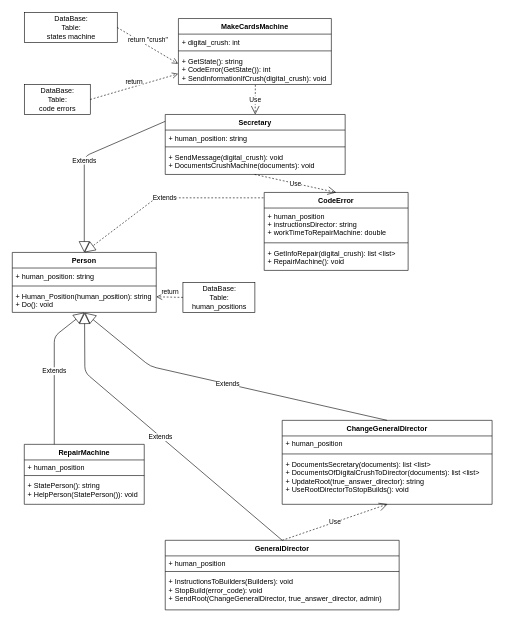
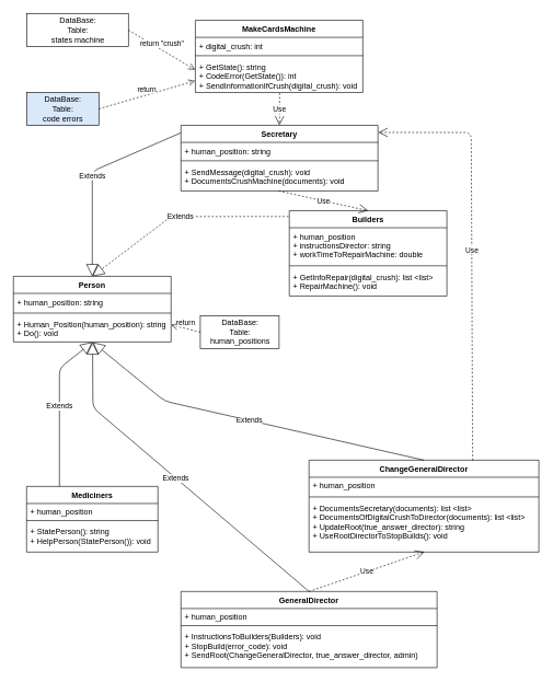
  <mxCell id="0" />
  <mxCell id="1" parent="0" />
  <mxCell id="2" value="Secretary" style="swimlane;fontStyle=1;align=center;verticalAlign=top;childLayout=stackLayout;horizontal=1;startSize=26;horizontalStack=0;resizeParent=1;resizeParentMax=0;resizeLast=0;collapsible=1;marginBottom=0;" vertex="1" parent="1"><mxGeometry x="275" y="190" width="300" height="100" as="geometry" /></mxCell>
  <mxCell id="3" value="+ human_position: string&#10;" style="text;strokeColor=none;fillColor=none;align=left;verticalAlign=top;spacingLeft=4;spacingRight=4;overflow=hidden;rotatable=0;points=[[0,0.5],[1,0.5]];portConstraint=eastwest;" vertex="1" parent="2"><mxGeometry y="26" width="300" height="24" as="geometry" /></mxCell>
  <mxCell id="4" value="" style="line;strokeWidth=1;fillColor=none;align=left;verticalAlign=middle;spacingTop=-1;spacingLeft=3;spacingRight=3;rotatable=0;labelPosition=right;points=[];portConstraint=eastwest;" vertex="1" parent="2"><mxGeometry y="50" width="300" height="8" as="geometry" /></mxCell>
  <mxCell id="5" value="+ SendMessage(digital_crush): void&#10;+ DocumentsCrushMachine(documents): void" style="text;strokeColor=none;fillColor=none;align=left;verticalAlign=top;spacingLeft=4;spacingRight=4;overflow=hidden;rotatable=0;points=[[0,0.5],[1,0.5]];portConstraint=eastwest;" vertex="1" parent="2"><mxGeometry y="58" width="300" height="42" as="geometry" /></mxCell>
  <mxCell id="6" value="Use" style="endArrow=open;endSize=12;dashed=1;html=1;exitX=0.503;exitY=1.014;exitDx=0;exitDy=0;exitPerimeter=0;entryX=0.5;entryY=0;entryDx=0;entryDy=0;" edge="1" parent="1" source="29" target="2"><mxGeometry width="160" relative="1" as="geometry"><mxPoint x="395" y="241.5" as="sourcePoint" /><mxPoint x="428.062" y="300" as="targetPoint" /></mxGeometry></mxCell>
- <mxCell id="7" value="DataBase:&lt;br&gt;Table:&lt;br&gt;human_positions" style="html=1;" vertex="1" parent="1"><mxGeometry x="304.5" y="470" width="120" height="50" as="geometry" /></mxCell>
+ <mxCell id="7" value="DataBase:&lt;br&gt;Table:&lt;br&gt;human_positions" style="html=1;" vertex="1" parent="1"><mxGeometry x="304.5" y="480" width="120" height="50" as="geometry" /></mxCell>
  <mxCell id="8" value="Person" style="swimlane;fontStyle=1;align=center;verticalAlign=top;childLayout=stackLayout;horizontal=1;startSize=26;horizontalStack=0;resizeParent=1;resizeParentMax=0;resizeLast=0;collapsible=1;marginBottom=0;" vertex="1" parent="1"><mxGeometry x="20" y="420" width="240" height="100" as="geometry" /></mxCell>
  <mxCell id="9" value="+ human_position: string" style="text;strokeColor=none;fillColor=none;align=left;verticalAlign=top;spacingLeft=4;spacingRight=4;overflow=hidden;rotatable=0;points=[[0,0.5],[1,0.5]];portConstraint=eastwest;" vertex="1" parent="8"><mxGeometry y="26" width="240" height="26" as="geometry" /></mxCell>
  <mxCell id="10" value="" style="line;strokeWidth=1;fillColor=none;align=left;verticalAlign=middle;spacingTop=-1;spacingLeft=3;spacingRight=3;rotatable=0;labelPosition=right;points=[];portConstraint=eastwest;" vertex="1" parent="8"><mxGeometry y="52" width="240" height="8" as="geometry" /></mxCell>
  <mxCell id="11" value="+ Human_Position(human_position): string&#10;+ Do(): void" style="text;strokeColor=none;fillColor=none;align=left;verticalAlign=top;spacingLeft=4;spacingRight=4;overflow=hidden;rotatable=0;points=[[0,0.5],[1,0.5]];portConstraint=eastwest;" vertex="1" parent="8"><mxGeometry y="60" width="240" height="40" as="geometry" /></mxCell>
  <mxCell id="12" value="return" style="html=1;verticalAlign=bottom;endArrow=open;dashed=1;endSize=8;entryX=1;entryY=0.35;entryDx=0;entryDy=0;entryPerimeter=0;exitX=0;exitY=0.5;exitDx=0;exitDy=0;" edge="1" parent="1" source="7" target="11"><mxGeometry relative="1" as="geometry"><mxPoint x="330" y="460" as="sourcePoint" /><mxPoint x="290" y="491.504" as="targetPoint" /></mxGeometry></mxCell>
  <mxCell id="13" value="Extends" style="endArrow=block;endSize=16;endFill=0;html=1;exitX=0;exitY=0.114;exitDx=0;exitDy=0;exitPerimeter=0;" edge="1" parent="1" source="2"><mxGeometry width="160" relative="1" as="geometry"><mxPoint x="270" y="130" as="sourcePoint" /><mxPoint x="140" y="420" as="targetPoint" /><Array as="points"><mxPoint x="140" y="260" /></Array></mxGeometry></mxCell>
  <mxCell id="14" value="GeneralDirector" style="swimlane;fontStyle=1;align=center;verticalAlign=top;childLayout=stackLayout;horizontal=1;startSize=26;horizontalStack=0;resizeParent=1;resizeParentMax=0;resizeLast=0;collapsible=1;marginBottom=0;" vertex="1" parent="1"><mxGeometry x="275" y="900" width="390" height="116" as="geometry" /></mxCell>
  <mxCell id="15" value="+ human_position" style="text;strokeColor=none;fillColor=none;align=left;verticalAlign=top;spacingLeft=4;spacingRight=4;overflow=hidden;rotatable=0;points=[[0,0.5],[1,0.5]];portConstraint=eastwest;" vertex="1" parent="14"><mxGeometry y="26" width="390" height="22" as="geometry" /></mxCell>
  <mxCell id="16" value="" style="line;strokeWidth=1;fillColor=none;align=left;verticalAlign=middle;spacingTop=-1;spacingLeft=3;spacingRight=3;rotatable=0;labelPosition=right;points=[];portConstraint=eastwest;" vertex="1" parent="14"><mxGeometry y="48" width="390" height="8" as="geometry" /></mxCell>
  <mxCell id="17" value="+ InstructionsToBuilders(Builders): void&#10;+ StopBuild(error_code): void&#10;+ SendRoot(ChangeGeneralDirector, true_answer_director, admin)" style="text;strokeColor=none;fillColor=none;align=left;verticalAlign=top;spacingLeft=4;spacingRight=4;overflow=hidden;rotatable=0;points=[[0,0.5],[1,0.5]];portConstraint=eastwest;" vertex="1" parent="14"><mxGeometry y="56" width="390" height="60" as="geometry" /></mxCell>
  <mxCell id="18" value="ChangeGeneralDirector" style="swimlane;fontStyle=1;align=center;verticalAlign=top;childLayout=stackLayout;horizontal=1;startSize=26;horizontalStack=0;resizeParent=1;resizeParentMax=0;resizeLast=0;collapsible=1;marginBottom=0;" vertex="1" parent="1"><mxGeometry x="470" y="700" width="350" height="140" as="geometry" /></mxCell>
  <mxCell id="19" value="+ human_position" style="text;strokeColor=none;fillColor=none;align=left;verticalAlign=top;spacingLeft=4;spacingRight=4;overflow=hidden;rotatable=0;points=[[0,0.5],[1,0.5]];portConstraint=eastwest;" vertex="1" parent="18"><mxGeometry y="26" width="350" height="26" as="geometry" /></mxCell>
  <mxCell id="20" value="" style="line;strokeWidth=1;fillColor=none;align=left;verticalAlign=middle;spacingTop=-1;spacingLeft=3;spacingRight=3;rotatable=0;labelPosition=right;points=[];portConstraint=eastwest;" vertex="1" parent="18"><mxGeometry y="52" width="350" height="8" as="geometry" /></mxCell>
  <mxCell id="21" value="+ DocumentsSecretary(documents): list &lt;list&gt;&#10;+ DocumentsOfDigitalCrushToDirector(documents): list &lt;list&gt;&#10;+ UpdateRoot(true_answer_director): string&#10;+ UseRootDirectorToStopBuilds(): void" style="text;strokeColor=none;fillColor=none;align=left;verticalAlign=top;spacingLeft=4;spacingRight=4;overflow=hidden;rotatable=0;points=[[0,0.5],[1,0.5]];portConstraint=eastwest;" vertex="1" parent="18"><mxGeometry y="60" width="350" height="80" as="geometry" /></mxCell>
  <mxCell id="22" value="Use" style="endArrow=open;endSize=12;dashed=1;html=1;exitX=0.5;exitY=0;exitDx=0;exitDy=0;entryX=0.502;entryY=0.996;entryDx=0;entryDy=0;entryPerimeter=0;" edge="1" parent="1" source="14" target="21"><mxGeometry width="160" relative="1" as="geometry"><mxPoint x="300" y="830" as="sourcePoint" /><mxPoint x="540" y="720" as="targetPoint" /><Array as="points" /></mxGeometry></mxCell>
  <mxCell id="23" value="Extends" style="endArrow=block;endSize=16;endFill=0;html=1;exitX=0.5;exitY=0;exitDx=0;exitDy=0;entryX=0.502;entryY=1.014;entryDx=0;entryDy=0;entryPerimeter=0;" edge="1" parent="1" source="14" target="11"><mxGeometry width="160" relative="1" as="geometry"><mxPoint x="364.715" y="649.78" as="sourcePoint" /><mxPoint x="141" y="521" as="targetPoint" /><Array as="points"><mxPoint x="141" y="620" /></Array></mxGeometry></mxCell>
  <mxCell id="24" value="Extends" style="endArrow=block;endSize=16;endFill=0;html=1;exitX=0.5;exitY=0;exitDx=0;exitDy=0;entryX=0.503;entryY=1.014;entryDx=0;entryDy=0;entryPerimeter=0;" edge="1" parent="1" source="18" target="11"><mxGeometry width="160" relative="1" as="geometry"><mxPoint x="233" y="830" as="sourcePoint" /><mxPoint x="151" y="531" as="targetPoint" /><Array as="points"><mxPoint x="250" y="610" /></Array></mxGeometry></mxCell>
  <mxCell id="25" value="DataBase:&lt;br&gt;Table:&lt;br&gt;states machine" style="html=1;" vertex="1" parent="1"><mxGeometry x="40" y="20" width="155" height="50" as="geometry" /></mxCell>
  <mxCell id="26" value="MakeCardsMachine" style="swimlane;fontStyle=1;align=center;verticalAlign=top;childLayout=stackLayout;horizontal=1;startSize=26;horizontalStack=0;resizeParent=1;resizeParentMax=0;resizeLast=0;collapsible=1;marginBottom=0;" vertex="1" parent="1"><mxGeometry x="297" y="30" width="255" height="110" as="geometry" /></mxCell>
  <mxCell id="27" value="+ digital_crush: int" style="text;strokeColor=none;fillColor=none;align=left;verticalAlign=top;spacingLeft=4;spacingRight=4;overflow=hidden;rotatable=0;points=[[0,0.5],[1,0.5]];portConstraint=eastwest;" vertex="1" parent="26"><mxGeometry y="26" width="255" height="24" as="geometry" /></mxCell>
  <mxCell id="28" value="" style="line;strokeWidth=1;fillColor=none;align=left;verticalAlign=middle;spacingTop=-1;spacingLeft=3;spacingRight=3;rotatable=0;labelPosition=right;points=[];portConstraint=eastwest;" vertex="1" parent="26"><mxGeometry y="50" width="255" height="8" as="geometry" /></mxCell>
  <mxCell id="29" value="+ GetState(): string&#10;+ CodeError(GetState()): int&#10;+ SendInformationIfCrush(digital_crush): void" style="text;strokeColor=none;fillColor=none;align=left;verticalAlign=top;spacingLeft=4;spacingRight=4;overflow=hidden;rotatable=0;points=[[0,0.5],[1,0.5]];portConstraint=eastwest;" vertex="1" parent="26"><mxGeometry y="58" width="255" height="52" as="geometry" /></mxCell>
  <mxCell id="30" value="return &quot;crush&quot;" style="html=1;verticalAlign=bottom;endArrow=open;dashed=1;endSize=8;entryX=-0.002;entryY=0.334;entryDx=0;entryDy=0;exitX=1;exitY=0.5;exitDx=0;exitDy=0;entryPerimeter=0;" edge="1" parent="1" source="25" target="29"><mxGeometry relative="1" as="geometry"><mxPoint x="244" y="110" as="sourcePoint" /><mxPoint x="164" y="110" as="targetPoint" /><Array as="points" /></mxGeometry></mxCell>
- <mxCell id="31" value="RepairMachine" style="swimlane;fontStyle=1;align=center;verticalAlign=top;childLayout=stackLayout;horizontal=1;startSize=26;horizontalStack=0;resizeParent=1;resizeParentMax=0;resizeLast=0;collapsible=1;marginBottom=0;" vertex="1" parent="1"><mxGeometry x="40" y="740" width="200" height="100" as="geometry" /></mxCell>
+ <mxCell id="31" value="Mediciners" style="swimlane;fontStyle=1;align=center;verticalAlign=top;childLayout=stackLayout;horizontal=1;startSize=26;horizontalStack=0;resizeParent=1;resizeParentMax=0;resizeLast=0;collapsible=1;marginBottom=0;" vertex="1" parent="1"><mxGeometry x="40" y="740" width="200" height="100" as="geometry" /></mxCell>
  <mxCell id="32" value="+ human_position" style="text;strokeColor=none;fillColor=none;align=left;verticalAlign=top;spacingLeft=4;spacingRight=4;overflow=hidden;rotatable=0;points=[[0,0.5],[1,0.5]];portConstraint=eastwest;" vertex="1" parent="31"><mxGeometry y="26" width="200" height="22" as="geometry" /></mxCell>
  <mxCell id="33" value="" style="line;strokeWidth=1;fillColor=none;align=left;verticalAlign=middle;spacingTop=-1;spacingLeft=3;spacingRight=3;rotatable=0;labelPosition=right;points=[];portConstraint=eastwest;" vertex="1" parent="31"><mxGeometry y="48" width="200" height="8" as="geometry" /></mxCell>
  <mxCell id="34" value="+ StatePerson(): string&#10;+ HelpPerson(StatePerson()): void" style="text;strokeColor=none;fillColor=none;align=left;verticalAlign=top;spacingLeft=4;spacingRight=4;overflow=hidden;rotatable=0;points=[[0,0.5],[1,0.5]];portConstraint=eastwest;" vertex="1" parent="31"><mxGeometry y="56" width="200" height="44" as="geometry" /></mxCell>
  <mxCell id="35" value="Extends" style="endArrow=block;endSize=16;endFill=0;html=1;exitX=0.25;exitY=0;exitDx=0;exitDy=0;entryX=0.502;entryY=1.005;entryDx=0;entryDy=0;entryPerimeter=0;" edge="1" parent="1" source="31" target="11"><mxGeometry width="160" relative="1" as="geometry"><mxPoint x="385.5" y="670" as="sourcePoint" /><mxPoint x="140" y="520" as="targetPoint" /><Array as="points"><mxPoint x="90" y="560" /></Array></mxGeometry></mxCell>
- <mxCell id="37" value="DataBase:&lt;br&gt;Table:&lt;br&gt;code errors" style="html=1;" vertex="1" parent="1"><mxGeometry x="40" y="140" width="110" height="50" as="geometry" /></mxCell>
+ <mxCell id="36" value="Use" style="endArrow=open;endSize=12;dashed=1;html=1;entryX=1.002;entryY=0.108;entryDx=0;entryDy=0;entryPerimeter=0;exitX=0.712;exitY=0.002;exitDx=0;exitDy=0;exitPerimeter=0;" edge="1" parent="1" source="18" target="2"><mxGeometry width="160" relative="1" as="geometry"><mxPoint x="717" y="600" as="sourcePoint" /><mxPoint x="811.96" y="494.8" as="targetPoint" /><Array as="points"><mxPoint x="717" y="201" /></Array></mxGeometry></mxCell>
+ <mxCell id="37" value="DataBase:&lt;br&gt;Table:&lt;br&gt;code errors" style="html=1;fillColor=#dae8fc;" vertex="1" parent="1"><mxGeometry x="40" y="140" width="110" height="50" as="geometry" /></mxCell>
  <mxCell id="38" value="return" style="html=1;verticalAlign=bottom;endArrow=open;dashed=1;endSize=8;exitX=1;exitY=0.5;exitDx=0;exitDy=0;entryX=-0.002;entryY=0.659;entryDx=0;entryDy=0;entryPerimeter=0;" edge="1" parent="1" source="37" target="29"><mxGeometry relative="1" as="geometry"><mxPoint x="227" y="163" as="sourcePoint" /><mxPoint x="270" y="170" as="targetPoint" /><Array as="points" /></mxGeometry></mxCell>
- <mxCell id="39" value="CodeError" style="swimlane;fontStyle=1;align=center;verticalAlign=top;childLayout=stackLayout;horizontal=1;startSize=26;horizontalStack=0;resizeParent=1;resizeParentMax=0;resizeLast=0;collapsible=1;marginBottom=0;" vertex="1" parent="1"><mxGeometry x="440" y="320" width="240" height="130" as="geometry" /></mxCell>
+ <mxCell id="39" value="Builders" style="swimlane;fontStyle=1;align=center;verticalAlign=top;childLayout=stackLayout;horizontal=1;startSize=26;horizontalStack=0;resizeParent=1;resizeParentMax=0;resizeLast=0;collapsible=1;marginBottom=0;" vertex="1" parent="1"><mxGeometry x="440" y="320" width="240" height="130" as="geometry" /></mxCell>
  <mxCell id="40" value="+ human_position&#10;+ instructionsDirector: string&#10;+ workTimeToRepairMachine: double" style="text;strokeColor=none;fillColor=none;align=left;verticalAlign=top;spacingLeft=4;spacingRight=4;overflow=hidden;rotatable=0;points=[[0,0.5],[1,0.5]];portConstraint=eastwest;" vertex="1" parent="39"><mxGeometry y="26" width="240" height="54" as="geometry" /></mxCell>
  <mxCell id="41" value="" style="line;strokeWidth=1;fillColor=none;align=left;verticalAlign=middle;spacingTop=-1;spacingLeft=3;spacingRight=3;rotatable=0;labelPosition=right;points=[];portConstraint=eastwest;" vertex="1" parent="39"><mxGeometry y="80" width="240" height="8" as="geometry" /></mxCell>
  <mxCell id="42" value="+ GetInfoRepair(digital_crush): list &lt;list&gt;&#10;+ RepairMachine(): void" style="text;strokeColor=none;fillColor=none;align=left;verticalAlign=top;spacingLeft=4;spacingRight=4;overflow=hidden;rotatable=0;points=[[0,0.5],[1,0.5]];portConstraint=eastwest;" vertex="1" parent="39"><mxGeometry y="88" width="240" height="42" as="geometry" /></mxCell>
  <mxCell id="43" value="Use" style="endArrow=open;endSize=12;dashed=1;html=1;entryX=0.5;entryY=0;entryDx=0;entryDy=0;exitX=0.497;exitY=1;exitDx=0;exitDy=0;exitPerimeter=0;" edge="1" parent="1" source="5" target="39"><mxGeometry width="160" relative="1" as="geometry"><mxPoint x="610" y="350" as="sourcePoint" /><mxPoint x="720.6" y="240.8" as="targetPoint" /><Array as="points" /></mxGeometry></mxCell>
  <mxCell id="44" value="Extends" style="endArrow=block;endSize=16;endFill=0;html=1;exitX=-0.005;exitY=0.069;exitDx=0;exitDy=0;exitPerimeter=0;entryX=0.5;entryY=0;entryDx=0;entryDy=0;dashed=1;" edge="1" parent="1" source="39" target="8"><mxGeometry width="160" relative="1" as="geometry"><mxPoint x="285" y="211.4" as="sourcePoint" /><mxPoint x="150" y="430" as="targetPoint" /><Array as="points"><mxPoint x="260" y="329" /></Array></mxGeometry></mxCell>
